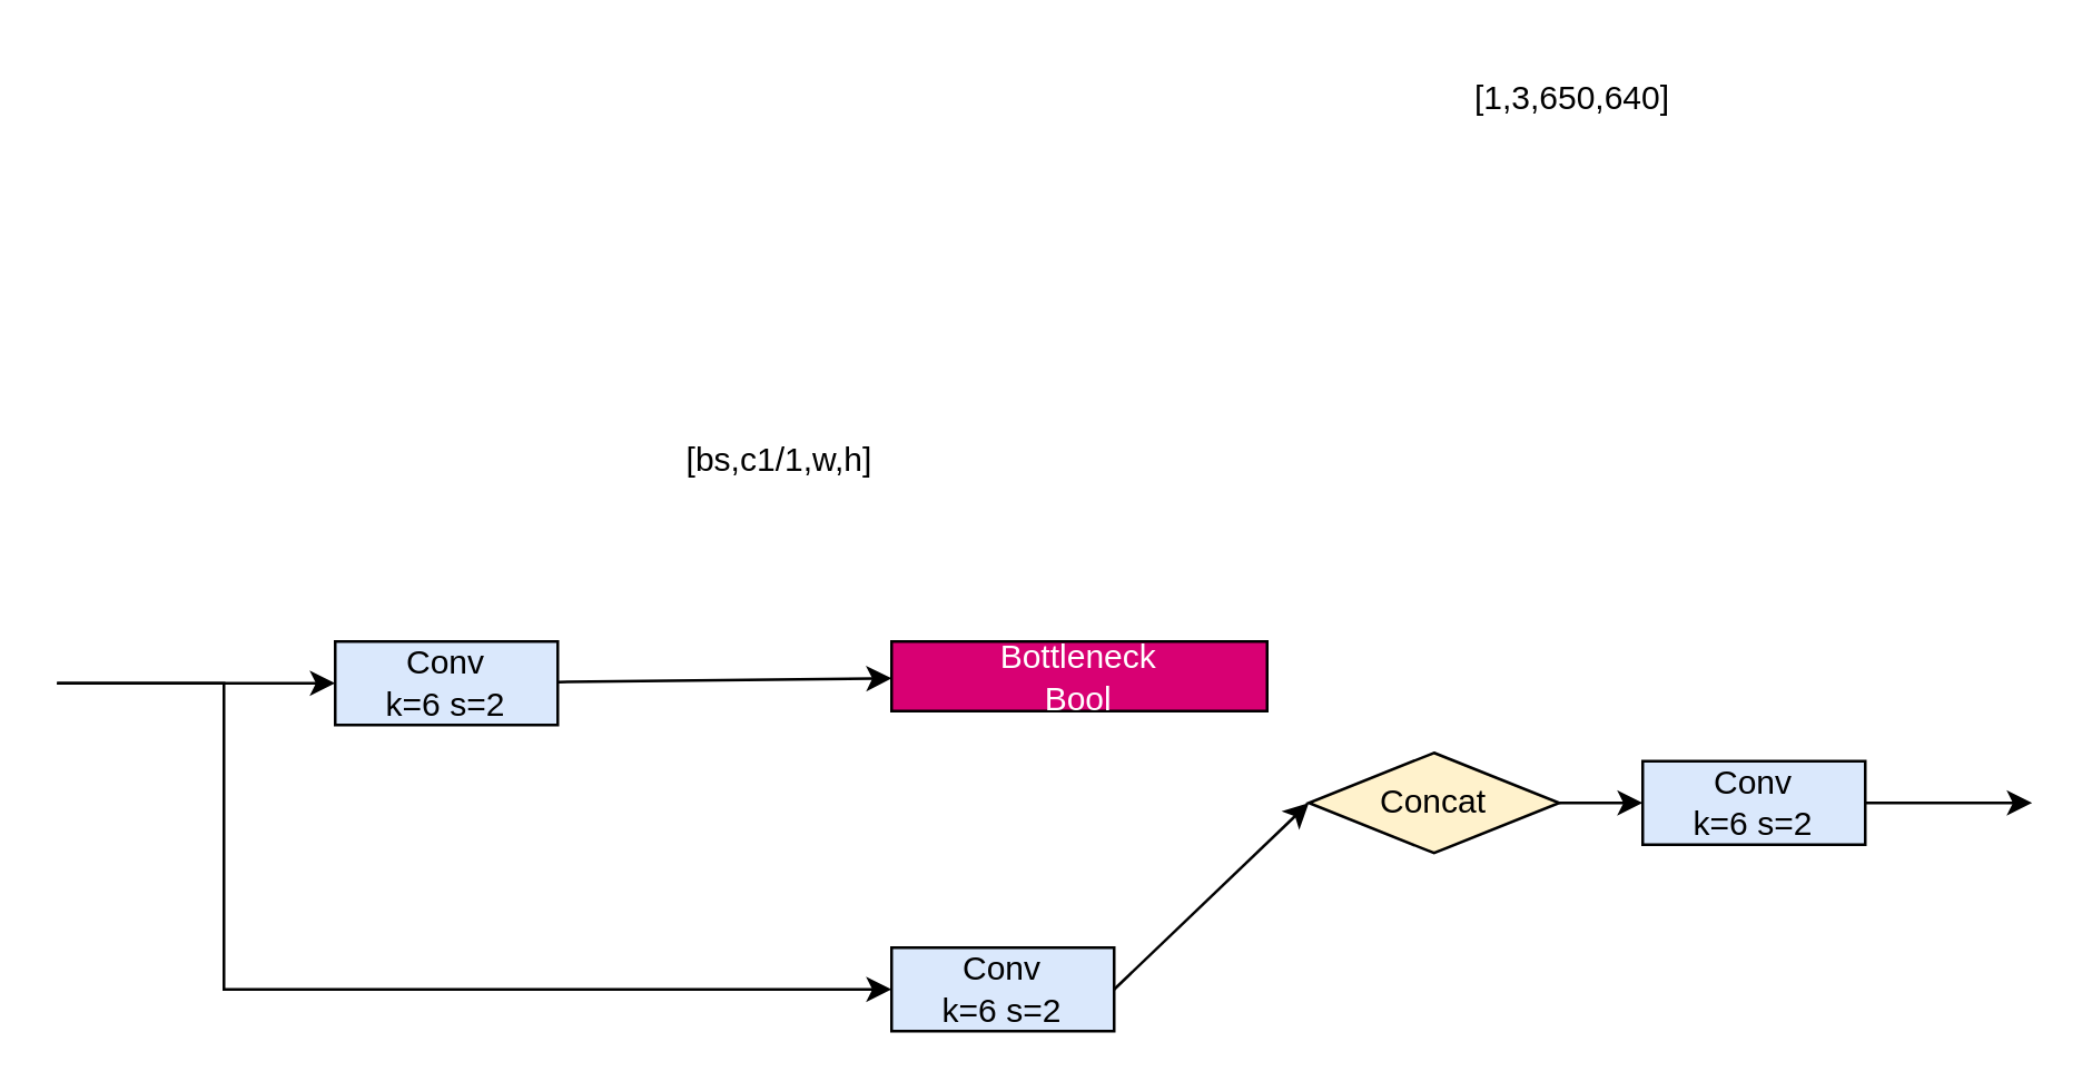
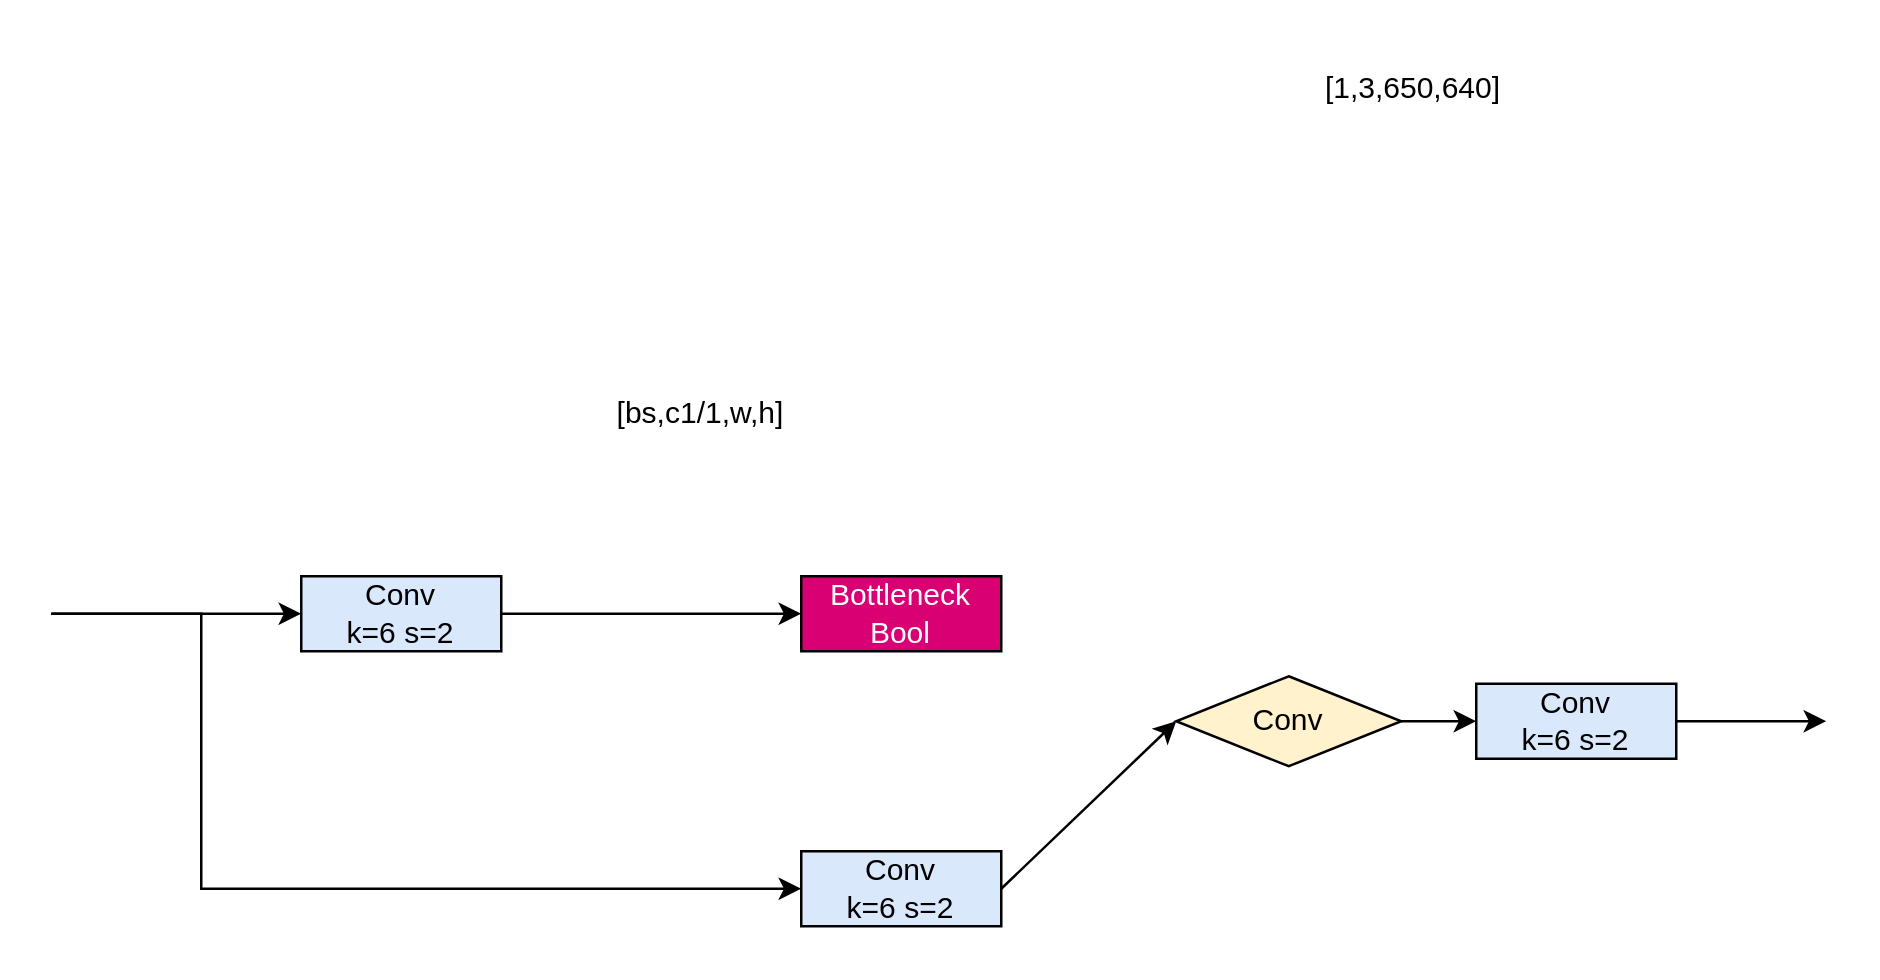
  <mxCell id="0" />
  <mxCell id="1" parent="0" />
  <mxCell id="2" value="[1,3,650,640]" style="rounded=0;whiteSpace=wrap;html=1;fillColor=none;strokeColor=none;" vertex="1" parent="1"><mxGeometry x="505" y="20" width="120" height="30" as="geometry" /></mxCell>
- <mxCell id="3" value="Bottleneck&lt;br&gt;Bool" style="rounded=0;whiteSpace=wrap;html=1;fillColor=#d80073;strokeColor=#000000;fontColor=#ffffff;" vertex="1" parent="1"><mxGeometry x="320" y="230" width="135" height="25" as="geometry" /></mxCell>
- <mxCell id="4" value="Concat" style="rhombus;whiteSpace=wrap;html=1;fillColor=#fff2cc;strokeColor=#000000;" vertex="1" parent="1"><mxGeometry x="470" y="270" width="90" height="36" as="geometry" /></mxCell>
+ <mxCell id="3" value="Bottleneck&lt;br&gt;Bool" style="rounded=0;whiteSpace=wrap;html=1;fillColor=#d80073;strokeColor=#000000;fontColor=#ffffff;" vertex="1" parent="1"><mxGeometry x="320" y="230" width="80" height="30" as="geometry" /></mxCell>
+ <mxCell id="4" value="Conv" style="rhombus;whiteSpace=wrap;html=1;fillColor=#fff2cc;strokeColor=#000000;" vertex="1" parent="1"><mxGeometry x="470" y="270" width="90" height="36" as="geometry" /></mxCell>
  <mxCell id="5" value="Conv&lt;br&gt;k=6 s=2" style="rounded=0;whiteSpace=wrap;html=1;fillColor=#dae8fc;strokeColor=#000000;" vertex="1" parent="1"><mxGeometry x="320" y="340" width="80" height="30" as="geometry" /></mxCell>
  <mxCell id="6" value="Conv&lt;br&gt;k=6 s=2" style="rounded=0;whiteSpace=wrap;html=1;fillColor=#dae8fc;strokeColor=#000000;" vertex="1" parent="1"><mxGeometry x="590" y="273" width="80" height="30" as="geometry" /></mxCell>
  <mxCell id="7" value="Conv&lt;br&gt;k=6 s=2" style="rounded=0;whiteSpace=wrap;html=1;fillColor=#dae8fc;strokeColor=#000000;" vertex="1" parent="1"><mxGeometry x="120" y="230" width="80" height="30" as="geometry" /></mxCell>
  <mxCell id="8" value="[bs,c1/1,w,h]" style="rounded=0;whiteSpace=wrap;html=1;fillColor=none;strokeColor=none;" vertex="1" parent="1"><mxGeometry x="240" y="150" width="80" height="30" as="geometry" /></mxCell>
  <mxCell id="9" value="" style="endArrow=classic;html=1;rounded=0;" edge="1" parent="1" target="7"><mxGeometry width="50" height="50" relative="1" as="geometry"><mxPoint x="20" y="245" as="sourcePoint" /><mxPoint x="40" y="210" as="targetPoint" /></mxGeometry></mxCell>
  <mxCell id="10" value="" style="endArrow=classic;html=1;rounded=0;" edge="1" parent="1" source="7" target="3"><mxGeometry width="50" height="50" relative="1" as="geometry"><mxPoint x="30" y="255" as="sourcePoint" /><mxPoint x="130" y="255" as="targetPoint" /></mxGeometry></mxCell>
  <mxCell id="11" value="" style="endArrow=classic;html=1;rounded=0;exitX=1;exitY=0.5;exitDx=0;exitDy=0;entryX=0;entryY=0.5;entryDx=0;entryDy=0;" edge="1" parent="1" source="5" target="4"><mxGeometry width="50" height="50" relative="1" as="geometry"><mxPoint x="50" y="275" as="sourcePoint" /><mxPoint x="150" y="275" as="targetPoint" /></mxGeometry></mxCell>
  <mxCell id="12" value="" style="endArrow=classic;html=1;rounded=0;" edge="1" parent="1" source="4" target="6"><mxGeometry width="50" height="50" relative="1" as="geometry"><mxPoint x="60" y="285" as="sourcePoint" /><mxPoint x="160" y="285" as="targetPoint" /></mxGeometry></mxCell>
  <mxCell id="13" value="" style="endArrow=classic;html=1;rounded=0;exitX=1;exitY=0.5;exitDx=0;exitDy=0;" edge="1" parent="1" source="6"><mxGeometry width="50" height="50" relative="1" as="geometry"><mxPoint x="70" y="295" as="sourcePoint" /><mxPoint x="730" y="288" as="targetPoint" /></mxGeometry></mxCell>
  <mxCell id="14" value="" style="endArrow=classic;html=1;rounded=0;" edge="1" parent="1" target="5"><mxGeometry width="50" height="50" relative="1" as="geometry"><mxPoint x="20" y="245" as="sourcePoint" /><mxPoint x="324.88" y="363.54" as="targetPoint" /><Array as="points"><mxPoint x="80" y="245" /><mxPoint x="80" y="355" /></Array></mxGeometry></mxCell>
